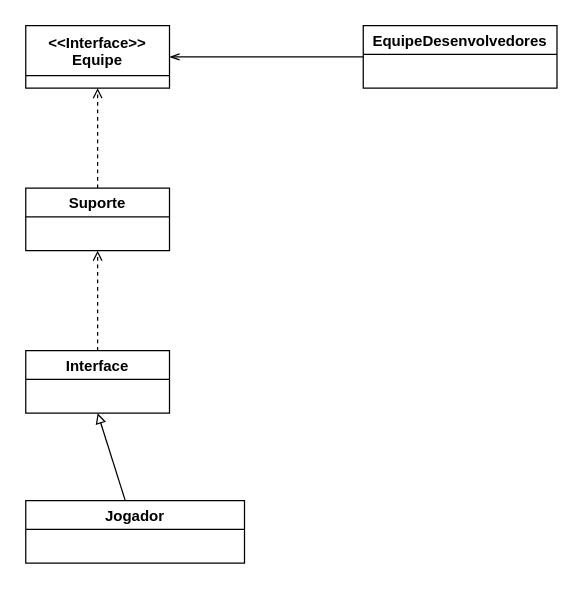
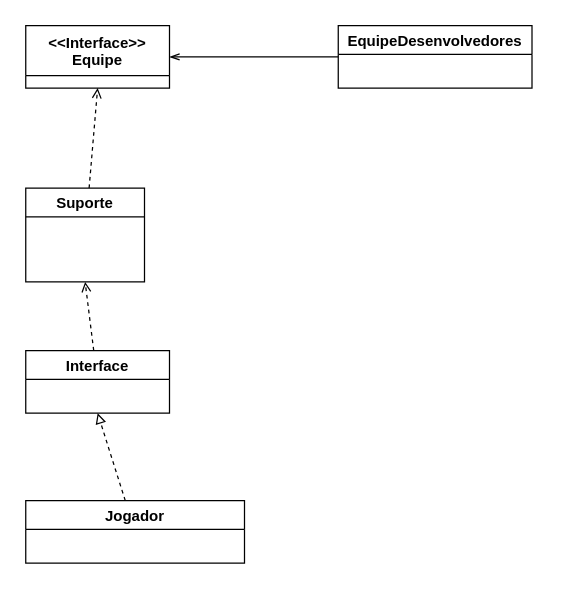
  <mxCell id="0" />
  <mxCell id="1" parent="0" />
- <mxCell id="2" style="edgeStyle=none;html=1;entryX=0.5;entryY=1;entryDx=0;entryDy=0;endArrow=block;endFill=0;" edge="1" parent="1" source="3" target="5"><mxGeometry relative="1" as="geometry" /></mxCell>
+ <mxCell id="2" style="edgeStyle=none;html=1;entryX=0.5;entryY=1;entryDx=0;entryDy=0;endArrow=block;endFill=0;dashed=1;" edge="1" parent="1" source="3" target="5"><mxGeometry relative="1" as="geometry" /></mxCell>
  <mxCell id="3" value="Jogador" style="swimlane;" vertex="1" parent="1"><mxGeometry x="20" y="400" width="175" height="50" as="geometry" /></mxCell>
  <mxCell id="4" style="edgeStyle=none;html=1;entryX=0.5;entryY=1;entryDx=0;entryDy=0;endArrow=open;endFill=0;dashed=1;" edge="1" parent="1" source="5" target="7"><mxGeometry relative="1" as="geometry" /></mxCell>
  <mxCell id="5" value="Interface" style="swimlane;" vertex="1" parent="1"><mxGeometry x="20" y="280" width="115" height="50" as="geometry" /></mxCell>
  <mxCell id="6" style="edgeStyle=none;html=1;entryX=0.5;entryY=1;entryDx=0;entryDy=0;dashed=1;endArrow=open;endFill=0;" edge="1" parent="1" source="7" target="8"><mxGeometry relative="1" as="geometry" /></mxCell>
- <mxCell id="7" value="Suporte" style="swimlane;" vertex="1" parent="1"><mxGeometry x="20" y="150" width="115" height="50" as="geometry" /></mxCell>
+ <mxCell id="7" value="Suporte" style="swimlane;" vertex="1" parent="1"><mxGeometry x="20" y="150" width="95" height="75" as="geometry" /></mxCell>
  <mxCell id="8" value="&lt;&lt;Interface&gt;&gt;&#10;Equipe" style="swimlane;startSize=40;" vertex="1" parent="1"><mxGeometry x="20" y="20" width="115" height="50" as="geometry" /></mxCell>
  <mxCell id="9" style="edgeStyle=none;html=1;entryX=1;entryY=0.5;entryDx=0;entryDy=0;endArrow=openThin;endFill=0;" edge="1" parent="1" source="10" target="8"><mxGeometry relative="1" as="geometry" /></mxCell>
- <mxCell id="10" value="EquipeDesenvolvedores" style="swimlane;" vertex="1" parent="1"><mxGeometry x="290" y="20" width="155" height="50" as="geometry" /></mxCell>
+ <mxCell id="10" value="EquipeDesenvolvedores" style="swimlane;" vertex="1" parent="1"><mxGeometry x="270" y="20" width="155" height="50" as="geometry" /></mxCell>
